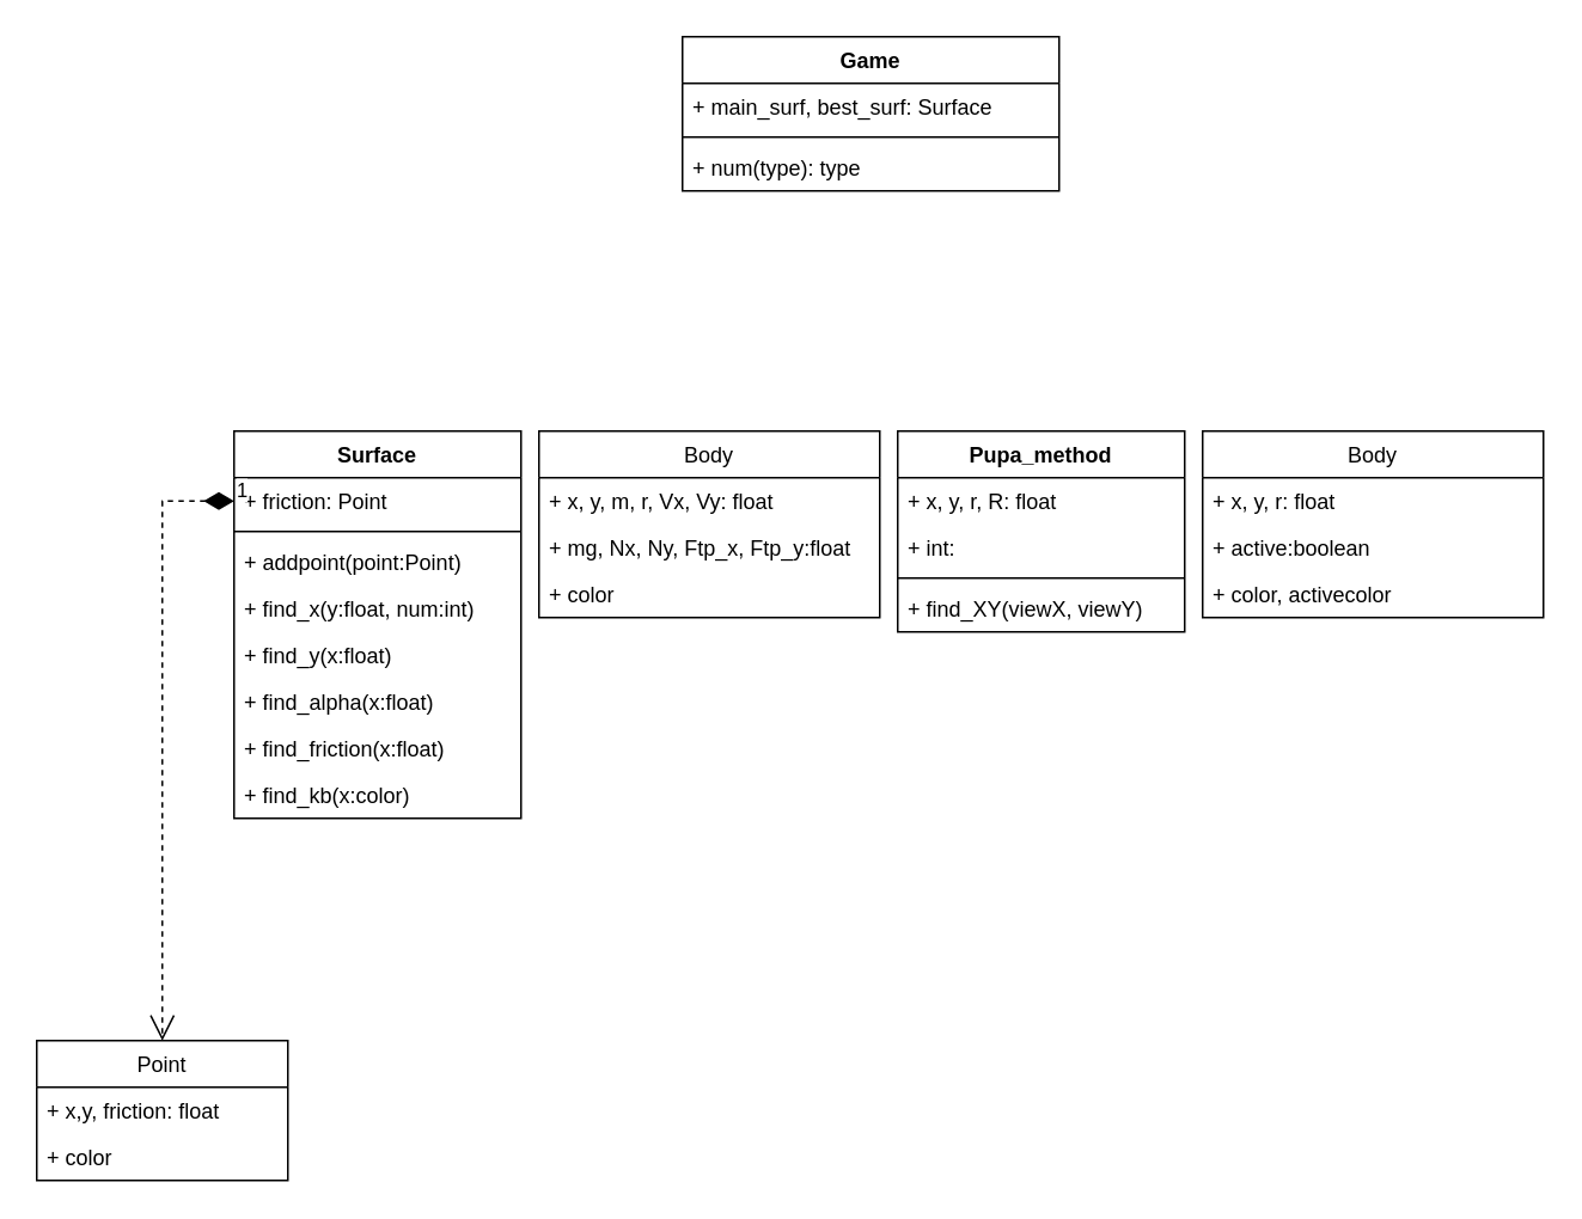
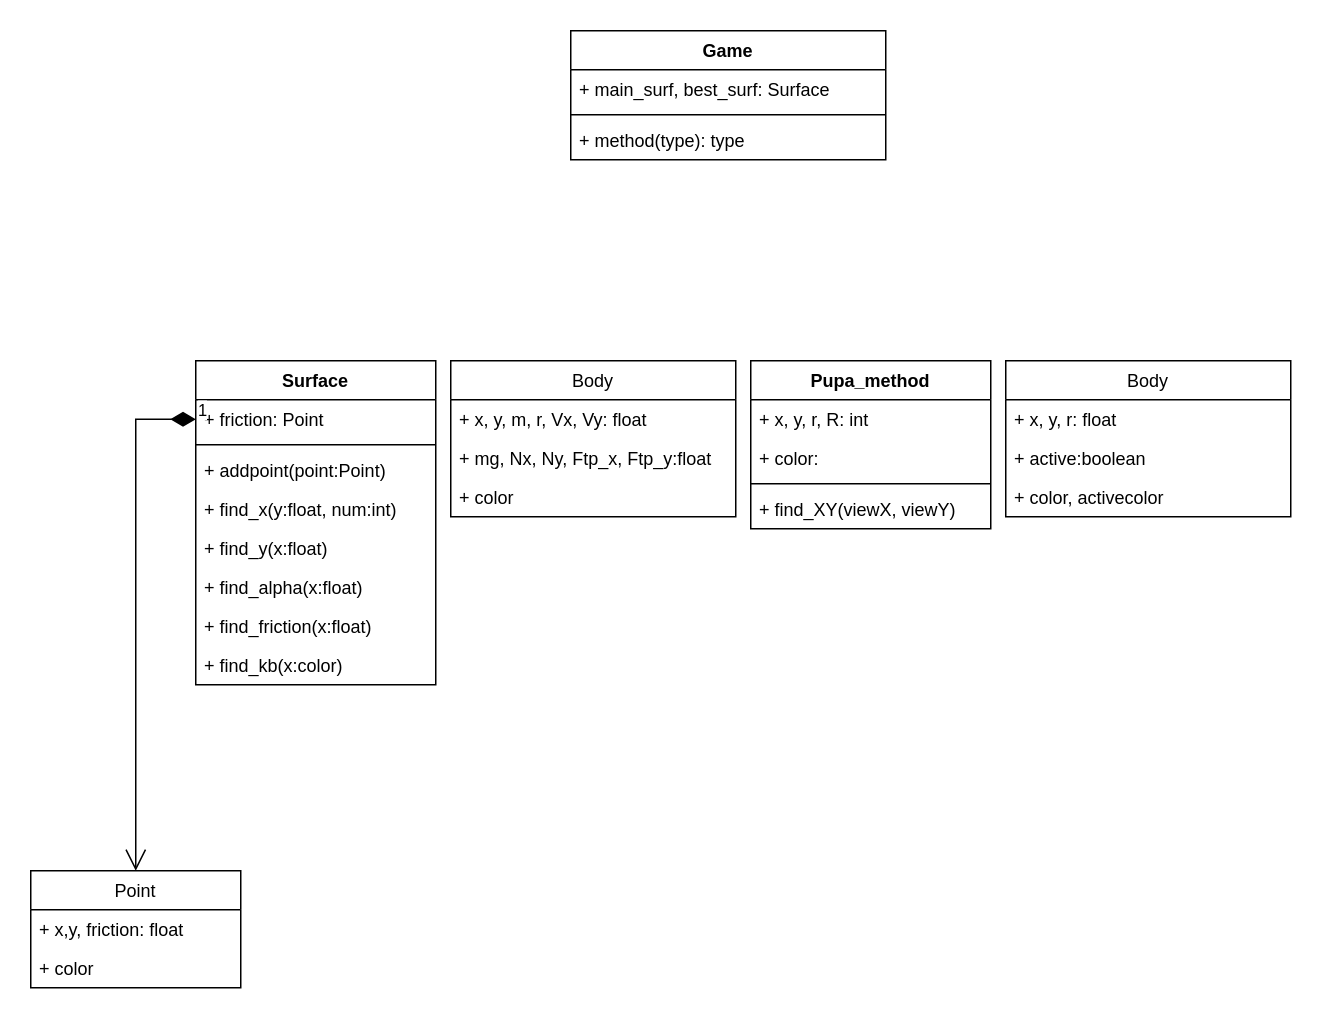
  <mxCell id="0" />
  <mxCell id="1" parent="0" />
  <mxCell id="2" value="Surface" style="swimlane;fontStyle=1;align=center;verticalAlign=top;childLayout=stackLayout;horizontal=1;startSize=26;horizontalStack=0;resizeParent=1;resizeParentMax=0;resizeLast=0;collapsible=1;marginBottom=0;" vertex="1" parent="1"><mxGeometry x="130" y="240" width="160" height="216" as="geometry"><mxRectangle x="280" y="190" width="80" height="26" as="alternateBounds" /></mxGeometry></mxCell>
  <mxCell id="3" value="+ friction: Point" style="text;strokeColor=none;fillColor=none;align=left;verticalAlign=top;spacingLeft=4;spacingRight=4;overflow=hidden;rotatable=0;points=[[0,0.5],[1,0.5]];portConstraint=eastwest;" vertex="1" parent="2"><mxGeometry y="26" width="160" height="26" as="geometry" /></mxCell>
  <mxCell id="4" value="" style="line;strokeWidth=1;fillColor=none;align=left;verticalAlign=middle;spacingTop=-1;spacingLeft=3;spacingRight=3;rotatable=0;labelPosition=right;points=[];portConstraint=eastwest;" vertex="1" parent="2"><mxGeometry y="52" width="160" height="8" as="geometry" /></mxCell>
  <mxCell id="5" value="+ addpoint(point:Point)" style="text;strokeColor=none;fillColor=none;align=left;verticalAlign=top;spacingLeft=4;spacingRight=4;overflow=hidden;rotatable=0;points=[[0,0.5],[1,0.5]];portConstraint=eastwest;" vertex="1" parent="2"><mxGeometry y="60" width="160" height="26" as="geometry" /></mxCell>
  <mxCell id="6" value="+ find_x(y:float, num:int)" style="text;strokeColor=none;fillColor=none;align=left;verticalAlign=top;spacingLeft=4;spacingRight=4;overflow=hidden;rotatable=0;points=[[0,0.5],[1,0.5]];portConstraint=eastwest;" vertex="1" parent="2"><mxGeometry y="86" width="160" height="26" as="geometry" /></mxCell>
  <mxCell id="7" value="+ find_y(x:float)" style="text;strokeColor=none;fillColor=none;align=left;verticalAlign=top;spacingLeft=4;spacingRight=4;overflow=hidden;rotatable=0;points=[[0,0.5],[1,0.5]];portConstraint=eastwest;" vertex="1" parent="2"><mxGeometry y="112" width="160" height="26" as="geometry" /></mxCell>
  <mxCell id="8" value="+ find_alpha(x:float)" style="text;strokeColor=none;fillColor=none;align=left;verticalAlign=top;spacingLeft=4;spacingRight=4;overflow=hidden;rotatable=0;points=[[0,0.5],[1,0.5]];portConstraint=eastwest;" vertex="1" parent="2"><mxGeometry y="138" width="160" height="26" as="geometry" /></mxCell>
  <mxCell id="9" value="+ find_friction(x:float)" style="text;strokeColor=none;fillColor=none;align=left;verticalAlign=top;spacingLeft=4;spacingRight=4;overflow=hidden;rotatable=0;points=[[0,0.5],[1,0.5]];portConstraint=eastwest;" vertex="1" parent="2"><mxGeometry y="164" width="160" height="26" as="geometry" /></mxCell>
  <mxCell id="10" value="+ find_kb(x:color)" style="text;strokeColor=none;fillColor=none;align=left;verticalAlign=top;spacingLeft=4;spacingRight=4;overflow=hidden;rotatable=0;points=[[0,0.5],[1,0.5]];portConstraint=eastwest;" vertex="1" parent="2"><mxGeometry y="190" width="160" height="26" as="geometry" /></mxCell>
  <mxCell id="11" value="Body" style="swimlane;fontStyle=0;childLayout=stackLayout;horizontal=1;startSize=26;fillColor=none;horizontalStack=0;resizeParent=1;resizeParentMax=0;resizeLast=0;collapsible=1;marginBottom=0;" vertex="1" parent="1"><mxGeometry x="300" y="240" width="190" height="104" as="geometry"><mxRectangle x="100" y="126" width="60" height="26" as="alternateBounds" /></mxGeometry></mxCell>
  <mxCell id="12" value="+ x, y, m, r, Vx, Vy: float" style="text;strokeColor=none;fillColor=none;align=left;verticalAlign=top;spacingLeft=4;spacingRight=4;overflow=hidden;rotatable=0;points=[[0,0.5],[1,0.5]];portConstraint=eastwest;" vertex="1" parent="11"><mxGeometry y="26" width="190" height="26" as="geometry" /></mxCell>
  <mxCell id="13" value="+ mg, Nx, Ny, Ftp_x, Ftp_y:float" style="text;strokeColor=none;fillColor=none;align=left;verticalAlign=top;spacingLeft=4;spacingRight=4;overflow=hidden;rotatable=0;points=[[0,0.5],[1,0.5]];portConstraint=eastwest;" vertex="1" parent="11"><mxGeometry y="52" width="190" height="26" as="geometry" /></mxCell>
  <mxCell id="14" value="+ color" style="text;strokeColor=none;fillColor=none;align=left;verticalAlign=top;spacingLeft=4;spacingRight=4;overflow=hidden;rotatable=0;points=[[0,0.5],[1,0.5]];portConstraint=eastwest;" vertex="1" parent="11"><mxGeometry y="78" width="190" height="26" as="geometry" /></mxCell>
  <mxCell id="15" value="Point" style="swimlane;fontStyle=0;childLayout=stackLayout;horizontal=1;startSize=26;fillColor=none;horizontalStack=0;resizeParent=1;resizeParentMax=0;resizeLast=0;collapsible=1;marginBottom=0;" vertex="1" parent="1"><mxGeometry y="580" width="140" height="78" as="geometry" x="20"><mxRectangle x="100" y="190" width="90" height="26" as="alternateBounds" /></mxGeometry></mxCell>
  <mxCell id="16" value="+ x,y, friction: float" style="text;strokeColor=none;fillColor=none;align=left;verticalAlign=top;spacingLeft=4;spacingRight=4;overflow=hidden;rotatable=0;points=[[0,0.5],[1,0.5]];portConstraint=eastwest;" vertex="1" parent="15"><mxGeometry y="26" width="140" height="26" as="geometry" /></mxCell>
  <mxCell id="17" value="+ color" style="text;strokeColor=none;fillColor=none;align=left;verticalAlign=top;spacingLeft=4;spacingRight=4;overflow=hidden;rotatable=0;points=[[0,0.5],[1,0.5]];portConstraint=eastwest;" vertex="1" parent="15"><mxGeometry y="52" width="140" height="26" as="geometry" /></mxCell>
  <mxCell id="18" value="Pupa_method" style="swimlane;fontStyle=1;align=center;verticalAlign=top;childLayout=stackLayout;horizontal=1;startSize=26;horizontalStack=0;resizeParent=1;resizeParentMax=0;resizeLast=0;collapsible=1;marginBottom=0;" vertex="1" parent="1"><mxGeometry x="500" y="240" width="160" height="112" as="geometry" /></mxCell>
- <mxCell id="19" value="+ x, y, r, R: float" style="text;strokeColor=none;fillColor=none;align=left;verticalAlign=top;spacingLeft=4;spacingRight=4;overflow=hidden;rotatable=0;points=[[0,0.5],[1,0.5]];portConstraint=eastwest;" vertex="1" parent="18"><mxGeometry y="26" width="160" height="26" as="geometry" /></mxCell>
- <mxCell id="20" value="+ int:" style="text;strokeColor=none;fillColor=none;align=left;verticalAlign=top;spacingLeft=4;spacingRight=4;overflow=hidden;rotatable=0;points=[[0,0.5],[1,0.5]];portConstraint=eastwest;" vertex="1" parent="18"><mxGeometry y="52" width="160" height="26" as="geometry" /></mxCell>
+ <mxCell id="19" value="+ x, y, r, R: int" style="text;strokeColor=none;fillColor=none;align=left;verticalAlign=top;spacingLeft=4;spacingRight=4;overflow=hidden;rotatable=0;points=[[0,0.5],[1,0.5]];portConstraint=eastwest;" vertex="1" parent="18"><mxGeometry y="26" width="160" height="26" as="geometry" /></mxCell>
+ <mxCell id="20" value="+ color:" style="text;strokeColor=none;fillColor=none;align=left;verticalAlign=top;spacingLeft=4;spacingRight=4;overflow=hidden;rotatable=0;points=[[0,0.5],[1,0.5]];portConstraint=eastwest;" vertex="1" parent="18"><mxGeometry y="52" width="160" height="26" as="geometry" /></mxCell>
  <mxCell id="21" value="" style="line;strokeWidth=1;fillColor=none;align=left;verticalAlign=middle;spacingTop=-1;spacingLeft=3;spacingRight=3;rotatable=0;labelPosition=right;points=[];portConstraint=eastwest;" vertex="1" parent="18"><mxGeometry y="78" width="160" height="8" as="geometry" /></mxCell>
  <mxCell id="22" value="+ find_XY(viewX, viewY)" style="text;strokeColor=none;fillColor=none;align=left;verticalAlign=top;spacingLeft=4;spacingRight=4;overflow=hidden;rotatable=0;points=[[0,0.5],[1,0.5]];portConstraint=eastwest;" vertex="1" parent="18"><mxGeometry y="86" width="160" height="26" as="geometry" /></mxCell>
  <mxCell id="23" value="Body" style="swimlane;fontStyle=0;childLayout=stackLayout;horizontal=1;startSize=26;fillColor=none;horizontalStack=0;resizeParent=1;resizeParentMax=0;resizeLast=0;collapsible=1;marginBottom=0;" vertex="1" parent="1"><mxGeometry x="670" y="240" width="190" height="104" as="geometry"><mxRectangle x="100" y="126" width="60" height="26" as="alternateBounds" /></mxGeometry></mxCell>
  <mxCell id="24" value="+ x, y, r: float" style="text;strokeColor=none;fillColor=none;align=left;verticalAlign=top;spacingLeft=4;spacingRight=4;overflow=hidden;rotatable=0;points=[[0,0.5],[1,0.5]];portConstraint=eastwest;" vertex="1" parent="23"><mxGeometry y="26" width="190" height="26" as="geometry" /></mxCell>
  <mxCell id="25" value="+ active:boolean" style="text;strokeColor=none;fillColor=none;align=left;verticalAlign=top;spacingLeft=4;spacingRight=4;overflow=hidden;rotatable=0;points=[[0,0.5],[1,0.5]];portConstraint=eastwest;" vertex="1" parent="23"><mxGeometry y="52" width="190" height="26" as="geometry" /></mxCell>
  <mxCell id="26" value="+ color, activecolor" style="text;strokeColor=none;fillColor=none;align=left;verticalAlign=top;spacingLeft=4;spacingRight=4;overflow=hidden;rotatable=0;points=[[0,0.5],[1,0.5]];portConstraint=eastwest;" vertex="1" parent="23"><mxGeometry y="78" width="190" height="26" as="geometry" /></mxCell>
- <mxCell id="27" value="1" style="endArrow=open;html=1;endSize=12;startArrow=diamondThin;startSize=14;startFill=1;edgeStyle=orthogonalEdgeStyle;align=left;verticalAlign=bottom;rounded=0;entryX=0.5;entryY=0;entryDx=0;entryDy=0;exitX=0;exitY=0.5;exitDx=0;exitDy=0;dashed=1;" edge="1" parent="1" source="3" target="15"><mxGeometry x="-1" y="3" relative="1" as="geometry"><mxPoint x="260" y="520" as="sourcePoint" /><mxPoint x="520" y="310" as="targetPoint" /></mxGeometry></mxCell>
+ <mxCell id="27" value="1" style="endArrow=open;html=1;endSize=12;startArrow=diamondThin;startSize=14;startFill=1;edgeStyle=orthogonalEdgeStyle;align=left;verticalAlign=bottom;rounded=0;entryX=0.5;entryY=0;entryDx=0;entryDy=0;exitX=0;exitY=0.5;exitDx=0;exitDy=0;" edge="1" parent="1" source="3" target="15"><mxGeometry x="-1" y="3" relative="1" as="geometry"><mxPoint x="260" y="520" as="sourcePoint" /><mxPoint x="520" y="310" as="targetPoint" /></mxGeometry></mxCell>
  <mxCell id="28" value="Game" style="swimlane;fontStyle=1;align=center;verticalAlign=top;childLayout=stackLayout;horizontal=1;startSize=26;horizontalStack=0;resizeParent=1;resizeParentMax=0;resizeLast=0;collapsible=1;marginBottom=0;" vertex="1" parent="1"><mxGeometry x="380" y="20" width="210" height="86" as="geometry" /></mxCell>
  <mxCell id="29" value="+ main_surf, best_surf: Surface" style="text;strokeColor=none;fillColor=none;align=left;verticalAlign=top;spacingLeft=4;spacingRight=4;overflow=hidden;rotatable=0;points=[[0,0.5],[1,0.5]];portConstraint=eastwest;" vertex="1" parent="28"><mxGeometry y="26" width="210" height="26" as="geometry" /></mxCell>
  <mxCell id="30" value="" style="line;strokeWidth=1;fillColor=none;align=left;verticalAlign=middle;spacingTop=-1;spacingLeft=3;spacingRight=3;rotatable=0;labelPosition=right;points=[];portConstraint=eastwest;" vertex="1" parent="28"><mxGeometry y="52" width="210" height="8" as="geometry" /></mxCell>
- <mxCell id="31" value="+ num(type): type" style="text;strokeColor=none;fillColor=none;align=left;verticalAlign=top;spacingLeft=4;spacingRight=4;overflow=hidden;rotatable=0;points=[[0,0.5],[1,0.5]];portConstraint=eastwest;" vertex="1" parent="28"><mxGeometry y="60" width="210" height="26" as="geometry" /></mxCell>
+ <mxCell id="31" value="+ method(type): type" style="text;strokeColor=none;fillColor=none;align=left;verticalAlign=top;spacingLeft=4;spacingRight=4;overflow=hidden;rotatable=0;points=[[0,0.5],[1,0.5]];portConstraint=eastwest;" vertex="1" parent="28"><mxGeometry y="60" width="210" height="26" as="geometry" /></mxCell>
